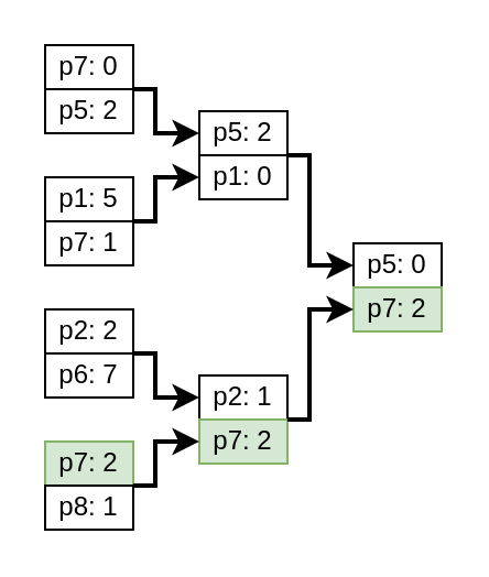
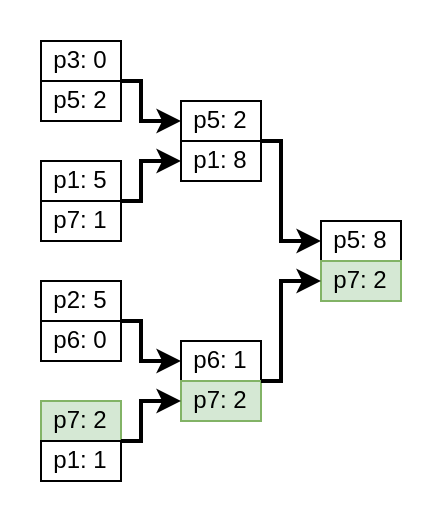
  <mxCell id="0" />
  <mxCell id="1" parent="0" />
- <mxCell id="2" value="p7: 0" style="text;html=1;fillColor=none;align=center;verticalAlign=middle;whiteSpace=wrap;rounded=0;strokeColor=#000000;" parent="1" vertex="1"><mxGeometry x="20" y="20" width="40" height="20" as="geometry" /></mxCell>
+ <mxCell id="2" value="p3: 0" style="text;html=1;fillColor=none;align=center;verticalAlign=middle;whiteSpace=wrap;rounded=0;strokeColor=#000000;" parent="1" vertex="1"><mxGeometry x="20" y="20" width="40" height="20" as="geometry" /></mxCell>
  <mxCell id="3" value="p5: 2" style="text;html=1;fillColor=none;align=center;verticalAlign=middle;whiteSpace=wrap;rounded=0;strokeColor=#000000;" parent="1" vertex="1"><mxGeometry x="20" y="40" width="40" height="20" as="geometry" /></mxCell>
  <mxCell id="4" value="p1: 5" style="text;html=1;fillColor=none;align=center;verticalAlign=middle;whiteSpace=wrap;rounded=0;strokeColor=#000000;" parent="1" vertex="1"><mxGeometry x="20" y="80" width="40" height="20" as="geometry" /></mxCell>
  <mxCell id="5" value="p7: 1" style="text;html=1;fillColor=none;align=center;verticalAlign=middle;whiteSpace=wrap;rounded=0;strokeColor=#000000;" parent="1" vertex="1"><mxGeometry x="20" y="100" width="40" height="20" as="geometry" /></mxCell>
- <mxCell id="6" value="p2: 2" style="text;html=1;fillColor=none;align=center;verticalAlign=middle;whiteSpace=wrap;rounded=0;strokeColor=#000000;" parent="1" vertex="1"><mxGeometry x="20" y="140" width="40" height="20" as="geometry" /></mxCell>
- <mxCell id="7" value="p6: 7" style="text;html=1;fillColor=none;align=center;verticalAlign=middle;whiteSpace=wrap;rounded=0;strokeColor=#000000;" parent="1" vertex="1"><mxGeometry x="20" y="160" width="40" height="20" as="geometry" /></mxCell>
+ <mxCell id="6" value="p2: 5" style="text;html=1;fillColor=none;align=center;verticalAlign=middle;whiteSpace=wrap;rounded=0;strokeColor=#000000;" parent="1" vertex="1"><mxGeometry x="20" y="140" width="40" height="20" as="geometry" /></mxCell>
+ <mxCell id="7" value="p6: 0" style="text;html=1;fillColor=none;align=center;verticalAlign=middle;whiteSpace=wrap;rounded=0;strokeColor=#000000;" parent="1" vertex="1"><mxGeometry x="20" y="160" width="40" height="20" as="geometry" /></mxCell>
  <mxCell id="8" value="p7: 2" style="text;html=1;fillColor=#d5e8d4;align=center;verticalAlign=middle;whiteSpace=wrap;rounded=0;strokeColor=#82b366;" parent="1" vertex="1"><mxGeometry x="20" y="200" width="40" height="20" as="geometry" /></mxCell>
- <mxCell id="9" value="p8: 1" style="text;html=1;fillColor=none;align=center;verticalAlign=middle;whiteSpace=wrap;rounded=0;strokeColor=#000000;" parent="1" vertex="1"><mxGeometry x="20" y="220" width="40" height="20" as="geometry" /></mxCell>
+ <mxCell id="9" value="p1: 1" style="text;html=1;fillColor=none;align=center;verticalAlign=middle;whiteSpace=wrap;rounded=0;strokeColor=#000000;" parent="1" vertex="1"><mxGeometry x="20" y="220" width="40" height="20" as="geometry" /></mxCell>
  <mxCell id="10" value="p5: 2" style="text;html=1;fillColor=none;align=center;verticalAlign=middle;whiteSpace=wrap;rounded=0;strokeColor=#000000;" parent="1" vertex="1"><mxGeometry x="90" y="50" width="40" height="20" as="geometry" /></mxCell>
- <mxCell id="11" value="p1: 0" style="text;html=1;fillColor=none;align=center;verticalAlign=middle;whiteSpace=wrap;rounded=0;strokeColor=#000000;" parent="1" vertex="1"><mxGeometry x="90" y="70" width="40" height="20" as="geometry" /></mxCell>
- <mxCell id="12" value="p2: 1" style="text;html=1;fillColor=none;align=center;verticalAlign=middle;whiteSpace=wrap;rounded=0;strokeColor=#000000;" parent="1" vertex="1"><mxGeometry x="90" y="170" width="40" height="20" as="geometry" /></mxCell>
+ <mxCell id="11" value="p1: 8" style="text;html=1;fillColor=none;align=center;verticalAlign=middle;whiteSpace=wrap;rounded=0;strokeColor=#000000;" parent="1" vertex="1"><mxGeometry x="90" y="70" width="40" height="20" as="geometry" /></mxCell>
+ <mxCell id="12" value="p6: 1" style="text;html=1;fillColor=none;align=center;verticalAlign=middle;whiteSpace=wrap;rounded=0;strokeColor=#000000;" parent="1" vertex="1"><mxGeometry x="90" y="170" width="40" height="20" as="geometry" /></mxCell>
  <mxCell id="13" value="p7: 2" style="text;html=1;fillColor=#d5e8d4;align=center;verticalAlign=middle;whiteSpace=wrap;rounded=0;strokeColor=#82b366;" parent="1" vertex="1"><mxGeometry x="90" y="190" width="40" height="20" as="geometry" /></mxCell>
- <mxCell id="14" value="p5: 0" style="text;html=1;fillColor=none;align=center;verticalAlign=middle;whiteSpace=wrap;rounded=0;strokeColor=#000000;" parent="1" vertex="1"><mxGeometry x="160" y="110" width="40" height="20" as="geometry" /></mxCell>
+ <mxCell id="14" value="p5: 8" style="text;html=1;fillColor=none;align=center;verticalAlign=middle;whiteSpace=wrap;rounded=0;strokeColor=#000000;" parent="1" vertex="1"><mxGeometry x="160" y="110" width="40" height="20" as="geometry" /></mxCell>
  <mxCell id="15" value="p7: 2" style="text;html=1;fillColor=#d5e8d4;align=center;verticalAlign=middle;whiteSpace=wrap;rounded=0;strokeColor=#82b366;" parent="1" vertex="1"><mxGeometry x="160" y="130" width="40" height="20" as="geometry" /></mxCell>
  <mxCell id="16" style="edgeStyle=orthogonalEdgeStyle;rounded=0;orthogonalLoop=1;jettySize=auto;html=1;exitX=1;exitY=1;exitDx=0;exitDy=0;entryX=0;entryY=0.5;entryDx=0;entryDy=0;strokeWidth=2;" edge="1" parent="1"><mxGeometry relative="1" as="geometry"><mxPoint x="60" y="220" as="sourcePoint" /><mxPoint x="90" y="200" as="targetPoint" /><Array as="points"><mxPoint x="70" y="220" /><mxPoint x="70" y="200" /></Array></mxGeometry></mxCell>
  <mxCell id="17" style="edgeStyle=orthogonalEdgeStyle;rounded=0;orthogonalLoop=1;jettySize=auto;html=1;exitX=1;exitY=1;exitDx=0;exitDy=0;entryX=0;entryY=0.5;entryDx=0;entryDy=0;strokeWidth=2;" edge="1" parent="1"><mxGeometry relative="1" as="geometry"><mxPoint x="60" y="160" as="sourcePoint" /><mxPoint x="90" y="180" as="targetPoint" /><Array as="points"><mxPoint x="70" y="160" /><mxPoint x="70" y="180" /></Array></mxGeometry></mxCell>
  <mxCell id="18" style="edgeStyle=orthogonalEdgeStyle;rounded=0;orthogonalLoop=1;jettySize=auto;html=1;exitX=1;exitY=0;exitDx=0;exitDy=0;entryX=0;entryY=0.5;entryDx=0;entryDy=0;strokeWidth=2;" edge="1" parent="1"><mxGeometry relative="1" as="geometry"><mxPoint x="130" y="70" as="sourcePoint" /><mxPoint x="160" y="120" as="targetPoint" /><Array as="points"><mxPoint x="140" y="70" /><mxPoint x="140" y="120" /></Array></mxGeometry></mxCell>
  <mxCell id="19" style="edgeStyle=orthogonalEdgeStyle;rounded=0;orthogonalLoop=1;jettySize=auto;html=1;exitX=1;exitY=1;exitDx=0;exitDy=0;entryX=0;entryY=0.5;entryDx=0;entryDy=0;strokeWidth=2;" edge="1" parent="1"><mxGeometry relative="1" as="geometry"><mxPoint x="130" y="190" as="sourcePoint" /><mxPoint x="160" y="140" as="targetPoint" /><Array as="points"><mxPoint x="140" y="190" /><mxPoint x="140" y="140" /></Array></mxGeometry></mxCell>
  <mxCell id="20" style="edgeStyle=orthogonalEdgeStyle;rounded=0;orthogonalLoop=1;jettySize=auto;html=1;exitX=1;exitY=0;exitDx=0;exitDy=0;entryX=0;entryY=0.5;entryDx=0;entryDy=0;strokeWidth=2;" edge="1" parent="1"><mxGeometry relative="1" as="geometry"><Array as="points"><mxPoint x="70" y="40" /><mxPoint x="70" y="60" /></Array><mxPoint x="60" y="40" as="sourcePoint" /><mxPoint x="90" y="60" as="targetPoint" /></mxGeometry></mxCell>
  <mxCell id="21" style="edgeStyle=orthogonalEdgeStyle;rounded=0;orthogonalLoop=1;jettySize=auto;html=1;exitX=1;exitY=1;exitDx=0;exitDy=0;entryX=0;entryY=0.5;entryDx=0;entryDy=0;strokeWidth=2;" edge="1" parent="1"><mxGeometry relative="1" as="geometry"><Array as="points"><mxPoint x="70" y="100" /><mxPoint x="70" y="80" /></Array><mxPoint x="60" y="100" as="sourcePoint" /><mxPoint x="90" y="80" as="targetPoint" /></mxGeometry></mxCell>
